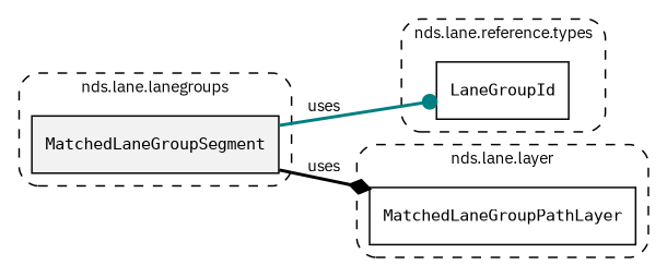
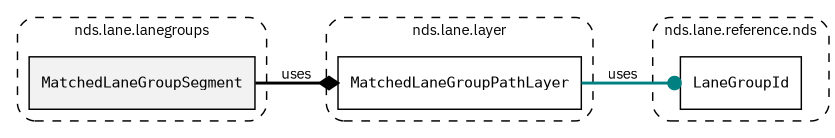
  digraph {
    fontname="IBM Plex Sans"
    fontsize=10
    rankdir=LR
    node [fontname="IBM Plex Sans" fontsize=10 shape=box]
    edge [fontname="IBM Plex Sans" fontsize=10 style=bold]
    n1 [fillcolor="#0000000D" label=<<font face="monospace"><table align="center" border="0" cellspacing="0" cellpadding="0"><tr><td href="../../../content/packages/nds.lane.lanegroups.html#Structure-MatchedLaneGroupSegment" title="Structure defined in nds.lane.lanegroups">MatchedLaneGroupSegment</td></tr></table></font>> style=filled]
    n2 [label=<<font face="monospace"><table align="center" border="0" cellspacing="0" cellpadding="0"><tr><td href="../../../content/packages/nds.lane.reference.types.html#Subtype-LaneGroupId" title="Subtype defined in nds.lane.reference.types">LaneGroupId</td></tr></table></font>>]
    n3 [label=<<font face="monospace"><table align="center" border="0" cellspacing="0" cellpadding="0"><tr><td href="../../../content/packages/nds.lane.layer.html#Structure-MatchedLaneGroupPathLayer" title="Structure defined in nds.lane.layer">MatchedLaneGroupPathLayer</td></tr></table></font>>]
    subgraph cluster_1 {
      label="nds.lane.lanegroups"
      style="dashed, rounded"
      n1
    }
    subgraph cluster_2 {
-     label="nds.lane.reference.types"
+     label="nds.lane.reference.nds"
      style="dashed, rounded"
      n2
    }
    subgraph cluster_3 {
      label="nds.lane.layer"
      style="dashed, rounded"
      n3
    }
-   n1 -> n2 [arrowhead=dot color=teal label=uses]
+   n3 -> n2 [arrowhead=dot color=teal label=uses]
    n1 -> n3 [arrowhead=diamond color=black label=uses]
  }
